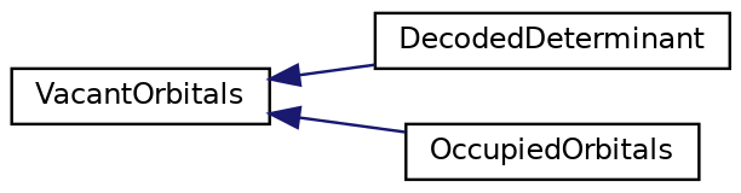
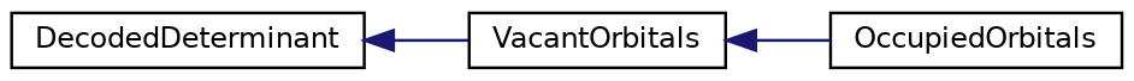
  digraph {
    rankdir=LR
    node [color=black fillcolor=white fontname=Helvetica fontsize=10 shape=record style=filled]
    edge [color=midnightblue dir=back fontname=Helvetica fontsize=10 labelfontname=Helvetica labelfontsize=10 style=solid]
    n1 [height=0.2 label=DecodedDeterminant width=0.4]
    n2 [height=0.2 label=VacantOrbitals width=0.4]
    n3 [height=0.2 label=OccupiedOrbitals width=0.4]
-   n2 -> n1
+   n1 -> n2
    n2 -> n3
  }
